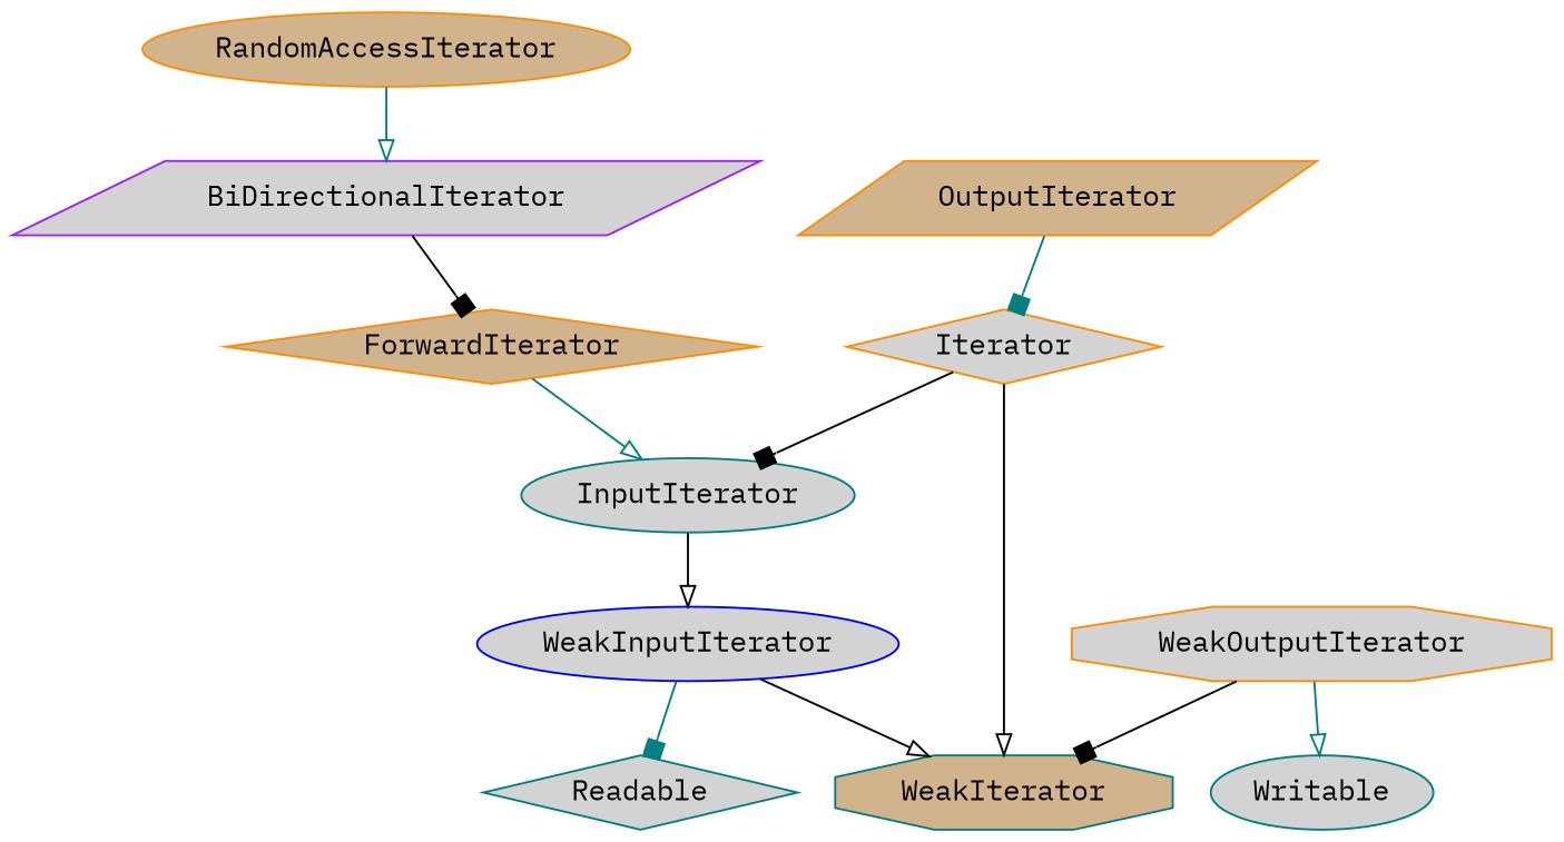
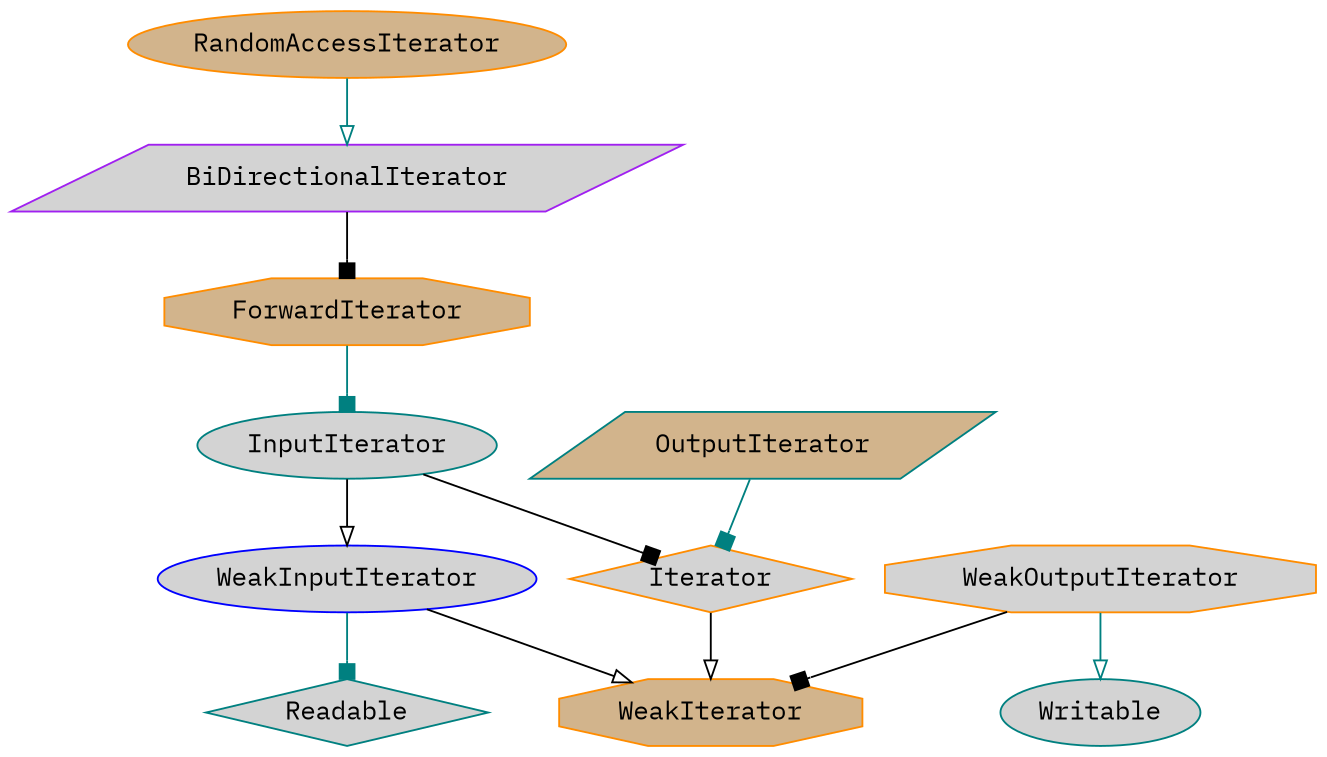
  digraph {
    fontname="IBM Plex Mono"
    node [color=darkorange fillcolor=lightgrey fontname="IBM Plex Mono" shape=ellipse style=filled]
    edge [arrowhead=onormal color=black fontname="IBM Plex Mono"]
    RandomAccessIterator [fillcolor=tan]
    BiDirectionalIterator [color=purple shape=parallelogram]
-   ForwardIterator [fillcolor=tan shape=diamond]
+   ForwardIterator [fillcolor=tan shape=octagon]
    InputIterator [color=teal]
    WeakInputIterator [color=blue]
    Iterator [shape=diamond]
    Readable [color=teal shape=diamond]
-   WeakIterator [color=teal fillcolor=tan shape=octagon]
-   OutputIterator [fillcolor=tan shape=parallelogram]
+   WeakIterator [fillcolor=tan shape=octagon]
+   OutputIterator [color=teal fillcolor=tan shape=parallelogram]
    WeakOutputIterator [shape=octagon]
    Writable [color=teal]
    RandomAccessIterator -> BiDirectionalIterator [color=teal]
    BiDirectionalIterator -> ForwardIterator [arrowhead=box]
-   ForwardIterator -> InputIterator [color=teal]
+   ForwardIterator -> InputIterator [arrowhead=box color=teal]
    InputIterator -> WeakInputIterator
-   Iterator -> InputIterator [arrowhead=box]
+   InputIterator -> Iterator [arrowhead=box]
    WeakInputIterator -> Readable [arrowhead=box color=teal]
    WeakInputIterator -> WeakIterator
    Iterator -> WeakIterator
    OutputIterator -> Iterator [arrowhead=box color=teal]
    WeakOutputIterator -> WeakIterator [arrowhead=box]
    WeakOutputIterator -> Writable [color=teal]
  }
